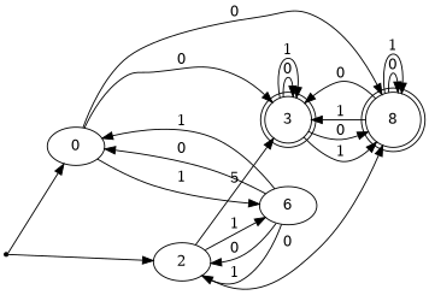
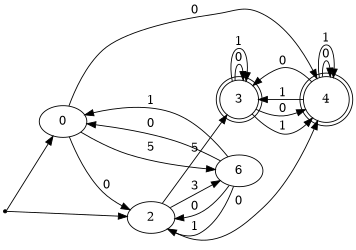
  digraph {
    rankdir=LR
    node [shape=oval]
    _qi [shape=point]
    0
    2
    3 [shape=doublecircle]
-   4 [shape=doublecircle label=8]
+   4 [shape=doublecircle]
    n6 [label=6]
    _qi -> 0
    _qi -> 2
-   0 -> 3 [label=0]
+   0 -> 2 [label=0]
    0 -> 4 [label=0]
-   0 -> n6 [label=1]
+   0 -> n6 [label=5]
    2 -> 3 [label=5]
    2 -> 4 [label=0]
-   2 -> n6 [label=1]
+   2 -> n6 [label=3]
    3 -> 3 [label=0]
    3 -> 3 [label=1]
    3 -> 4 [label=0]
    3 -> 4 [label=1]
    4 -> 3 [label=0]
    4 -> 3 [label=1]
    4 -> 4 [label=0]
    4 -> 4 [label=1]
    n6 -> 0 [label=0]
    n6 -> 0 [label=1]
    n6 -> 2 [label=0]
    n6 -> 2 [label=1]
  }
